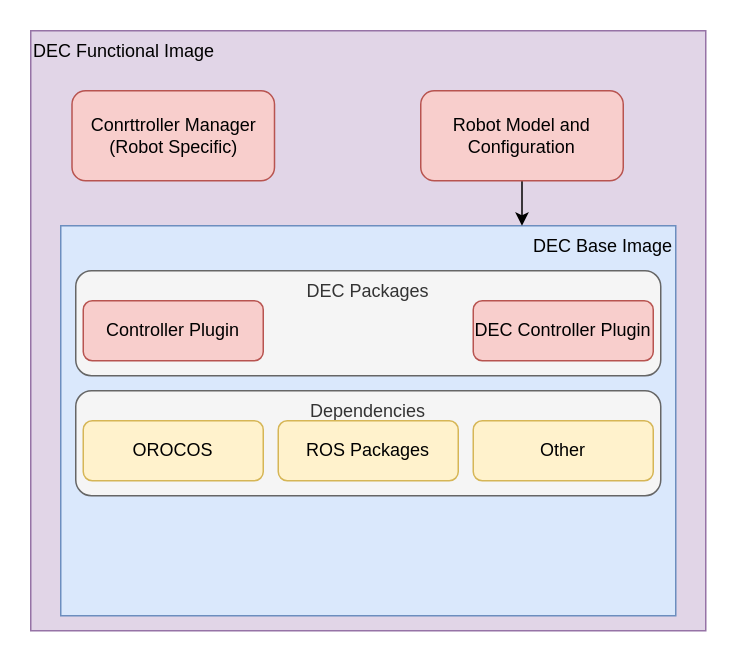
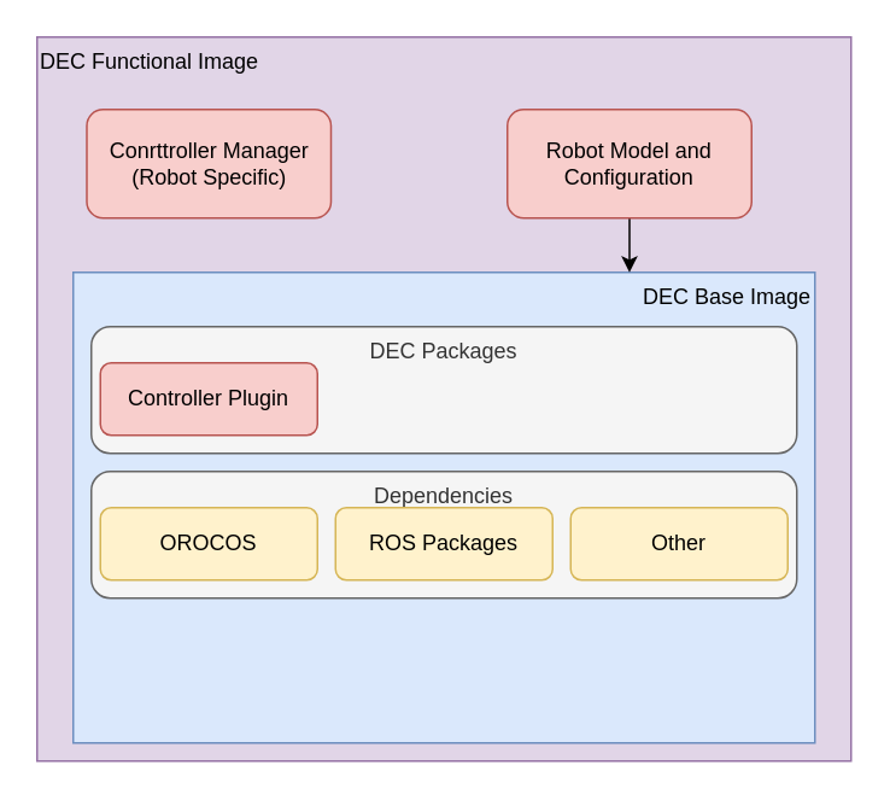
  <mxCell id="0" />
  <mxCell id="1" parent="0" />
  <mxCell id="2" value="DEC Functional Image" style="rounded=0;whiteSpace=wrap;html=1;align=left;verticalAlign=top;fillColor=#e1d5e7;strokeColor=#9673a6;" vertex="1" parent="1"><mxGeometry x="20" y="20" width="450" height="400" as="geometry" /></mxCell>
  <mxCell id="3" value="DEC Base Image" style="rounded=0;whiteSpace=wrap;html=1;align=right;verticalAlign=top;fillColor=#dae8fc;strokeColor=#6c8ebf;" vertex="1" parent="1"><mxGeometry x="40" y="150" width="410" height="260" as="geometry" /></mxCell>
  <mxCell id="4" value="Dependencies" style="rounded=1;whiteSpace=wrap;html=1;verticalAlign=top;fillColor=#f5f5f5;fontColor=#333333;strokeColor=#666666;" vertex="1" parent="1"><mxGeometry x="50" y="260" width="390" height="70" as="geometry" /></mxCell>
  <mxCell id="5" value="OROCOS" style="rounded=1;whiteSpace=wrap;html=1;fillColor=#fff2cc;strokeColor=#d6b656;" vertex="1" parent="1"><mxGeometry x="55" y="280" width="120" height="40" as="geometry" /></mxCell>
  <mxCell id="6" value="ROS Packages" style="rounded=1;whiteSpace=wrap;html=1;fillColor=#fff2cc;strokeColor=#d6b656;" vertex="1" parent="1"><mxGeometry x="185" y="280" width="120" height="40" as="geometry" /></mxCell>
  <mxCell id="7" value="Other" style="rounded=1;whiteSpace=wrap;html=1;fillColor=#fff2cc;strokeColor=#d6b656;" vertex="1" parent="1"><mxGeometry x="315" y="280" width="120" height="40" as="geometry" /></mxCell>
  <mxCell id="8" value="DEC Packages" style="rounded=1;whiteSpace=wrap;html=1;verticalAlign=top;fillColor=#f5f5f5;fontColor=#333333;strokeColor=#666666;" vertex="1" parent="1"><mxGeometry x="50" y="180" width="390" height="70" as="geometry" /></mxCell>
  <mxCell id="9" value="Controller Plugin" style="rounded=1;whiteSpace=wrap;html=1;fillColor=#f8cecc;strokeColor=#b85450;" vertex="1" parent="1"><mxGeometry x="55" y="200" width="120" height="40" as="geometry" /></mxCell>
- <mxCell id="10" value="DEC Controller Plugin" style="rounded=1;whiteSpace=wrap;html=1;fillColor=#f8cecc;strokeColor=#b85450;" vertex="1" parent="1"><mxGeometry x="315" y="200" width="120" height="40" as="geometry" /></mxCell>
  <mxCell id="11" value="Conrttroller Manager&lt;br&gt;(Robot Specific)" style="rounded=1;whiteSpace=wrap;html=1;fillColor=#f8cecc;strokeColor=#b85450;" vertex="1" parent="1"><mxGeometry x="47.5" y="60" width="135" height="60" as="geometry" /></mxCell>
  <mxCell id="12" style="edgeStyle=none;html=1;entryX=0.75;entryY=0;entryDx=0;entryDy=0;" edge="1" parent="1" source="13" target="3"><mxGeometry relative="1" as="geometry" /></mxCell>
  <mxCell id="13" value="Robot Model and Configuration" style="rounded=1;whiteSpace=wrap;html=1;fillColor=#f8cecc;strokeColor=#b85450;" vertex="1" parent="1"><mxGeometry x="280" y="60" width="135" height="60" as="geometry" /></mxCell>
